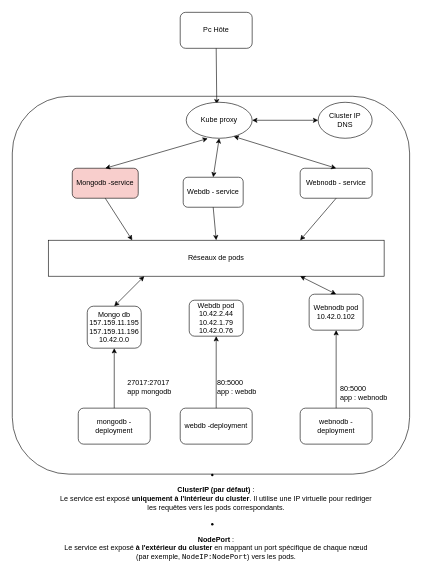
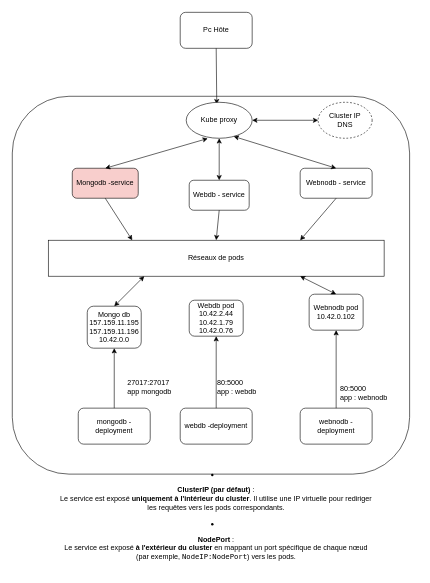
  <mxCell id="0" />
  <mxCell id="1" parent="0" />
  <mxCell id="2" value="Pc Hôte" style="rounded=1;whiteSpace=wrap;html=1;" parent="1" vertex="1"><mxGeometry x="300" y="20" width="120" height="60" as="geometry" /></mxCell>
  <mxCell id="3" value="" style="rounded=1;whiteSpace=wrap;html=1;" parent="1" vertex="1"><mxGeometry x="20" y="160" width="662.5" height="630" as="geometry" /></mxCell>
  <mxCell id="4" value="&lt;div&gt;Webnodb pod&lt;/div&gt;&lt;div&gt;10.42.0.102&lt;br&gt;&lt;/div&gt;" style="rounded=1;whiteSpace=wrap;html=1;" vertex="1" parent="1"><mxGeometry x="515" y="490" width="90" height="60" as="geometry" /></mxCell>
  <mxCell id="5" value="Webnodb - service" style="rounded=1;whiteSpace=wrap;html=1;" vertex="1" parent="1"><mxGeometry x="500" y="280" width="120" height="50" as="geometry" /></mxCell>
  <mxCell id="6" value="" style="endArrow=classic;html=1;rounded=0;exitX=0.5;exitY=1;exitDx=0;exitDy=0;entryX=0.463;entryY=0.054;entryDx=0;entryDy=0;entryPerimeter=0;" edge="1" parent="1" source="2" target="7"><mxGeometry width="50" height="50" relative="1" as="geometry"><mxPoint x="360" y="330" as="sourcePoint" /><mxPoint x="400" y="170" as="targetPoint" /></mxGeometry></mxCell>
  <mxCell id="7" value="Kube proxy" style="ellipse;whiteSpace=wrap;html=1;" vertex="1" parent="1"><mxGeometry x="310" y="170" width="110" height="60" as="geometry" /></mxCell>
  <mxCell id="8" value="&lt;div align=&quot;left&quot;&gt;80:5000&lt;/div&gt;&lt;div align=&quot;left&quot;&gt;app : webnodb&lt;br&gt;&lt;/div&gt;" style="text;html=1;align=left;verticalAlign=middle;whiteSpace=wrap;rounded=0;" vertex="1" parent="1"><mxGeometry x="565" y="640" width="130" height="30" as="geometry" /></mxCell>
  <mxCell id="9" value="webnodb -deployment" style="rounded=1;whiteSpace=wrap;html=1;" vertex="1" parent="1"><mxGeometry x="500" y="680" width="120" height="60" as="geometry" /></mxCell>
  <mxCell id="10" value="" style="endArrow=classic;html=1;rounded=0;exitX=0.5;exitY=0;exitDx=0;exitDy=0;entryX=0.5;entryY=1;entryDx=0;entryDy=0;" edge="1" parent="1" source="9" target="4"><mxGeometry width="50" height="50" relative="1" as="geometry"><mxPoint x="505" y="510" as="sourcePoint" /><mxPoint x="555" y="460" as="targetPoint" /></mxGeometry></mxCell>
  <mxCell id="11" value="" style="endArrow=classic;startArrow=classic;html=1;rounded=0;entryX=0.5;entryY=0;entryDx=0;entryDy=0;exitX=0.75;exitY=1;exitDx=0;exitDy=0;" edge="1" parent="1" source="7" target="5"><mxGeometry width="50" height="50" relative="1" as="geometry"><mxPoint x="260" y="370" as="sourcePoint" /><mxPoint x="310" y="320" as="targetPoint" /></mxGeometry></mxCell>
- <mxCell id="12" value="&lt;div&gt;Cluster IP &lt;br&gt;&lt;/div&gt;&lt;div&gt;DNS&lt;br&gt;&lt;/div&gt;" style="ellipse;whiteSpace=wrap;html=1;" vertex="1" parent="1"><mxGeometry x="530" y="170" width="90" height="60" as="geometry" /></mxCell>
+ <mxCell id="12" value="&lt;div&gt;Cluster IP &lt;br&gt;&lt;/div&gt;&lt;div&gt;DNS&lt;br&gt;&lt;/div&gt;" style="ellipse;whiteSpace=wrap;html=1;dashed=1;" vertex="1" parent="1"><mxGeometry x="530" y="170" width="90" height="60" as="geometry" /></mxCell>
  <mxCell id="13" value="" style="endArrow=classic;startArrow=classic;html=1;rounded=0;exitX=1;exitY=0.5;exitDx=0;exitDy=0;entryX=0;entryY=0.5;entryDx=0;entryDy=0;" edge="1" parent="1" source="7" target="12"><mxGeometry width="50" height="50" relative="1" as="geometry"><mxPoint x="460" y="250" as="sourcePoint" /><mxPoint x="510" y="200" as="targetPoint" /></mxGeometry></mxCell>
- <mxCell id="14" value="Webdb - service" style="rounded=1;whiteSpace=wrap;html=1;" vertex="1" parent="1"><mxGeometry x="305" y="295" width="100" height="50" as="geometry" /></mxCell>
+ <mxCell id="14" value="Webdb - service" style="rounded=1;whiteSpace=wrap;html=1;" vertex="1" parent="1"><mxGeometry x="315" y="300" width="100" height="50" as="geometry" /></mxCell>
  <mxCell id="15" value="" style="endArrow=classic;startArrow=classic;html=1;rounded=0;entryX=0.5;entryY=0;entryDx=0;entryDy=0;exitX=0.5;exitY=1;exitDx=0;exitDy=0;" edge="1" parent="1" source="7" target="14"><mxGeometry width="50" height="50" relative="1" as="geometry"><mxPoint x="370" y="330" as="sourcePoint" /><mxPoint x="420" y="280" as="targetPoint" /></mxGeometry></mxCell>
  <mxCell id="16" value="Mongodb -service" style="rounded=1;whiteSpace=wrap;html=1;fillColor=#f8cecc;" vertex="1" parent="1"><mxGeometry x="120" y="280" width="110" height="50" as="geometry" /></mxCell>
  <mxCell id="17" value="" style="endArrow=classic;startArrow=classic;html=1;rounded=0;entryX=0.326;entryY=1.006;entryDx=0;entryDy=0;entryPerimeter=0;exitX=0.5;exitY=0;exitDx=0;exitDy=0;" edge="1" parent="1" source="16" target="7"><mxGeometry width="50" height="50" relative="1" as="geometry"><mxPoint x="260" y="300" as="sourcePoint" /><mxPoint x="310" y="250" as="targetPoint" /></mxGeometry></mxCell>
  <mxCell id="18" value="Réseaux de pods" style="rounded=0;whiteSpace=wrap;html=1;" vertex="1" parent="1"><mxGeometry x="80" y="400" width="560" height="60" as="geometry" /></mxCell>
  <mxCell id="19" value="" style="endArrow=classic;html=1;rounded=0;exitX=0.5;exitY=1;exitDx=0;exitDy=0;entryX=0.25;entryY=0;entryDx=0;entryDy=0;" edge="1" parent="1" source="16" target="18"><mxGeometry width="50" height="50" relative="1" as="geometry"><mxPoint x="370" y="410" as="sourcePoint" /><mxPoint x="420" y="360" as="targetPoint" /></mxGeometry></mxCell>
  <mxCell id="20" value="" style="endArrow=classic;html=1;rounded=0;exitX=0.5;exitY=1;exitDx=0;exitDy=0;entryX=0.5;entryY=0;entryDx=0;entryDy=0;" edge="1" parent="1" source="14" target="18"><mxGeometry width="50" height="50" relative="1" as="geometry"><mxPoint x="370" y="370" as="sourcePoint" /><mxPoint x="415" y="440" as="targetPoint" /></mxGeometry></mxCell>
  <mxCell id="21" value="" style="endArrow=classic;html=1;rounded=0;exitX=0.5;exitY=1;exitDx=0;exitDy=0;entryX=0.75;entryY=0;entryDx=0;entryDy=0;" edge="1" parent="1" source="5" target="18"><mxGeometry width="50" height="50" relative="1" as="geometry"><mxPoint x="370" y="410" as="sourcePoint" /><mxPoint x="420" y="360" as="targetPoint" /></mxGeometry></mxCell>
  <mxCell id="22" value="" style="endArrow=classic;startArrow=classic;html=1;rounded=0;entryX=0.75;entryY=1;entryDx=0;entryDy=0;exitX=0.5;exitY=0;exitDx=0;exitDy=0;" edge="1" parent="1" source="4" target="18"><mxGeometry width="50" height="50" relative="1" as="geometry"><mxPoint x="370" y="560" as="sourcePoint" /><mxPoint x="420" y="510" as="targetPoint" /></mxGeometry></mxCell>
  <mxCell id="23" value="&lt;li&gt;&lt;p&gt;&lt;strong&gt;ClusterIP (par défaut)&lt;/strong&gt; :&lt;br&gt;Le service est exposé &lt;strong&gt;uniquement à l'intérieur du cluster&lt;/strong&gt;. Il utilise une IP virtuelle pour rediriger les requêtes vers les pods correspondants.&lt;/p&gt;&lt;/li&gt;&lt;li&gt;&lt;p&gt;&lt;strong&gt;NodePort&lt;/strong&gt; :&lt;br&gt;Le service est exposé &lt;strong&gt;à l'extérieur du cluster&lt;/strong&gt; en mappant un port spécifique de chaque nœud (par exemple, &lt;code&gt;NodeIP:NodePort&lt;/code&gt;) vers les pods.&lt;/p&gt;&lt;/li&gt;" style="text;html=1;align=center;verticalAlign=middle;whiteSpace=wrap;rounded=0;" vertex="1" parent="1"><mxGeometry x="95" y="780" width="530" height="170" as="geometry" /></mxCell>
  <mxCell id="24" value="&lt;div align=&quot;left&quot;&gt;80:5000&lt;/div&gt;&lt;div align=&quot;left&quot;&gt;app : webdb&lt;br&gt;&lt;/div&gt;" style="text;html=1;align=left;verticalAlign=middle;whiteSpace=wrap;rounded=0;" vertex="1" parent="1"><mxGeometry x="360" y="630" width="130" height="30" as="geometry" /></mxCell>
  <mxCell id="25" value="&lt;div&gt;27017:27017&lt;/div&gt;&lt;div&gt;app mongodb&lt;br&gt;&lt;/div&gt;" style="text;html=1;align=left;verticalAlign=middle;whiteSpace=wrap;rounded=0;" vertex="1" parent="1"><mxGeometry x="210" y="630" width="130" height="30" as="geometry" /></mxCell>
  <mxCell id="26" value="&lt;div&gt;Webdb pod&lt;/div&gt;&lt;div&gt;10.42.2.44&lt;/div&gt;&lt;div&gt;10.42.1.79&lt;/div&gt;&lt;div&gt;10.42.0.76&lt;br&gt;&lt;/div&gt;" style="rounded=1;whiteSpace=wrap;html=1;" vertex="1" parent="1"><mxGeometry x="315" y="500" width="90" height="60" as="geometry" /></mxCell>
  <mxCell id="27" value="webdb -deployment" style="rounded=1;whiteSpace=wrap;html=1;" vertex="1" parent="1"><mxGeometry x="300" y="680" width="120" height="60" as="geometry" /></mxCell>
  <mxCell id="28" value="" style="endArrow=classic;html=1;rounded=0;entryX=0.5;entryY=1;entryDx=0;entryDy=0;exitX=0.5;exitY=0;exitDx=0;exitDy=0;" edge="1" parent="1" source="27" target="26"><mxGeometry width="50" height="50" relative="1" as="geometry"><mxPoint x="320" y="660" as="sourcePoint" /><mxPoint x="370" y="610" as="targetPoint" /></mxGeometry></mxCell>
  <mxCell id="29" value="&lt;div&gt;Mongo db&lt;/div&gt;&lt;div&gt;157.159.11.195&lt;/div&gt;&lt;div&gt;157.159.11.196&lt;/div&gt;&lt;div&gt;10.42.0.0 &lt;/div&gt;" style="rounded=1;whiteSpace=wrap;html=1;" vertex="1" parent="1"><mxGeometry x="145" y="510" width="90" height="70" as="geometry" /></mxCell>
  <mxCell id="30" value="mongodb -deployment" style="rounded=1;whiteSpace=wrap;html=1;" vertex="1" parent="1"><mxGeometry x="130" y="680" width="120" height="60" as="geometry" /></mxCell>
  <mxCell id="31" value="" style="endArrow=classic;html=1;rounded=0;exitX=0.5;exitY=0;exitDx=0;exitDy=0;entryX=0.5;entryY=1;entryDx=0;entryDy=0;" edge="1" parent="1" source="30" target="29"><mxGeometry width="50" height="50" relative="1" as="geometry"><mxPoint x="320" y="660" as="sourcePoint" /><mxPoint x="370" y="610" as="targetPoint" /></mxGeometry></mxCell>
  <mxCell id="32" value="" style="endArrow=classic;startArrow=classic;html=1;rounded=0;" edge="1" parent="1"><mxGeometry width="50" height="50" relative="1" as="geometry"><mxPoint x="190" y="510" as="sourcePoint" /><mxPoint x="240" y="460" as="targetPoint" /></mxGeometry></mxCell>
